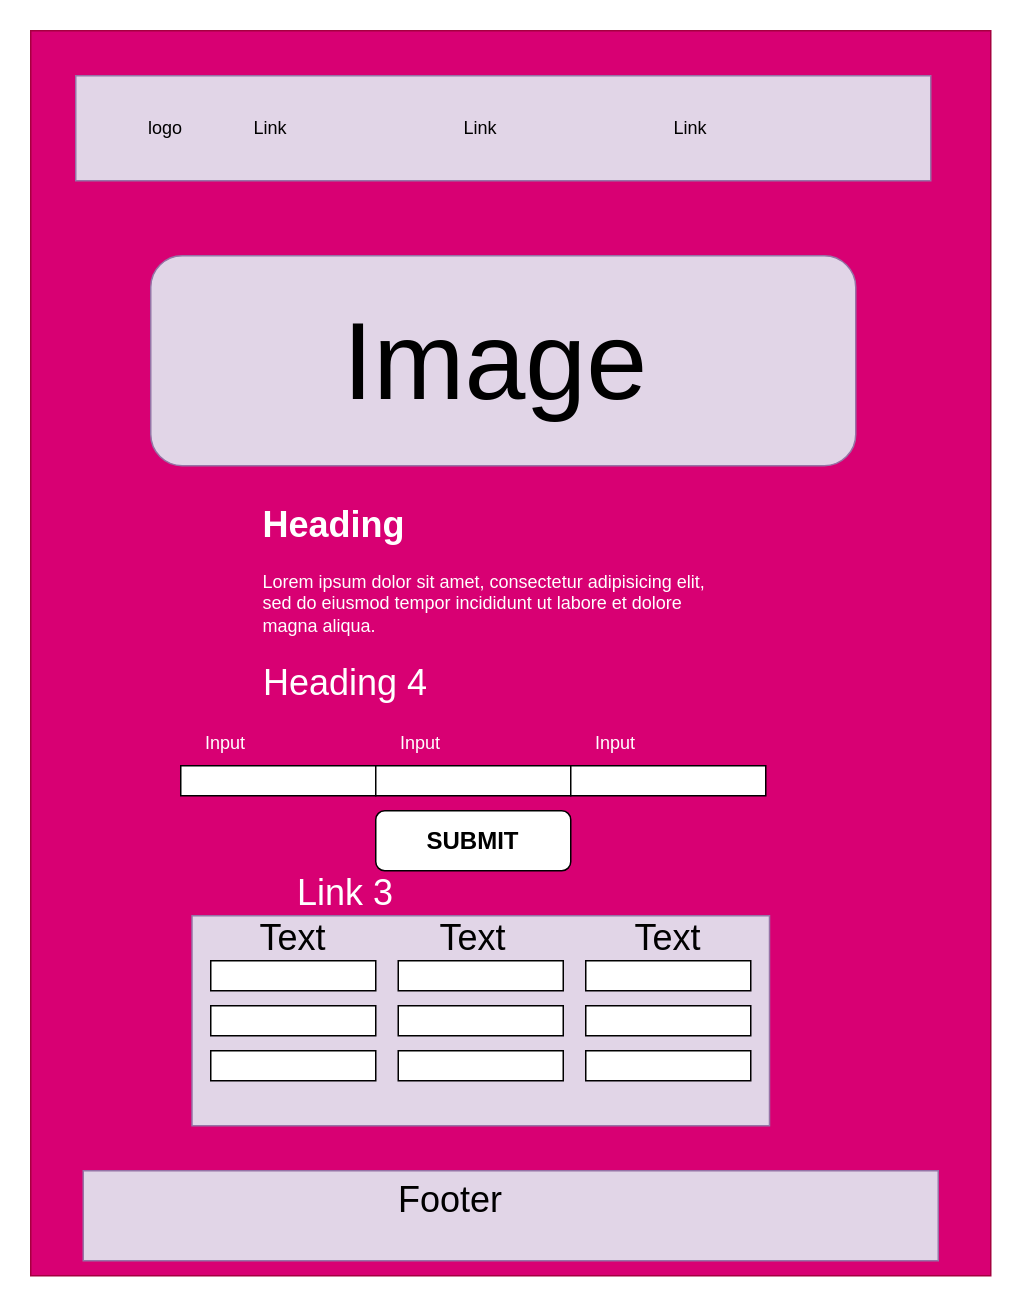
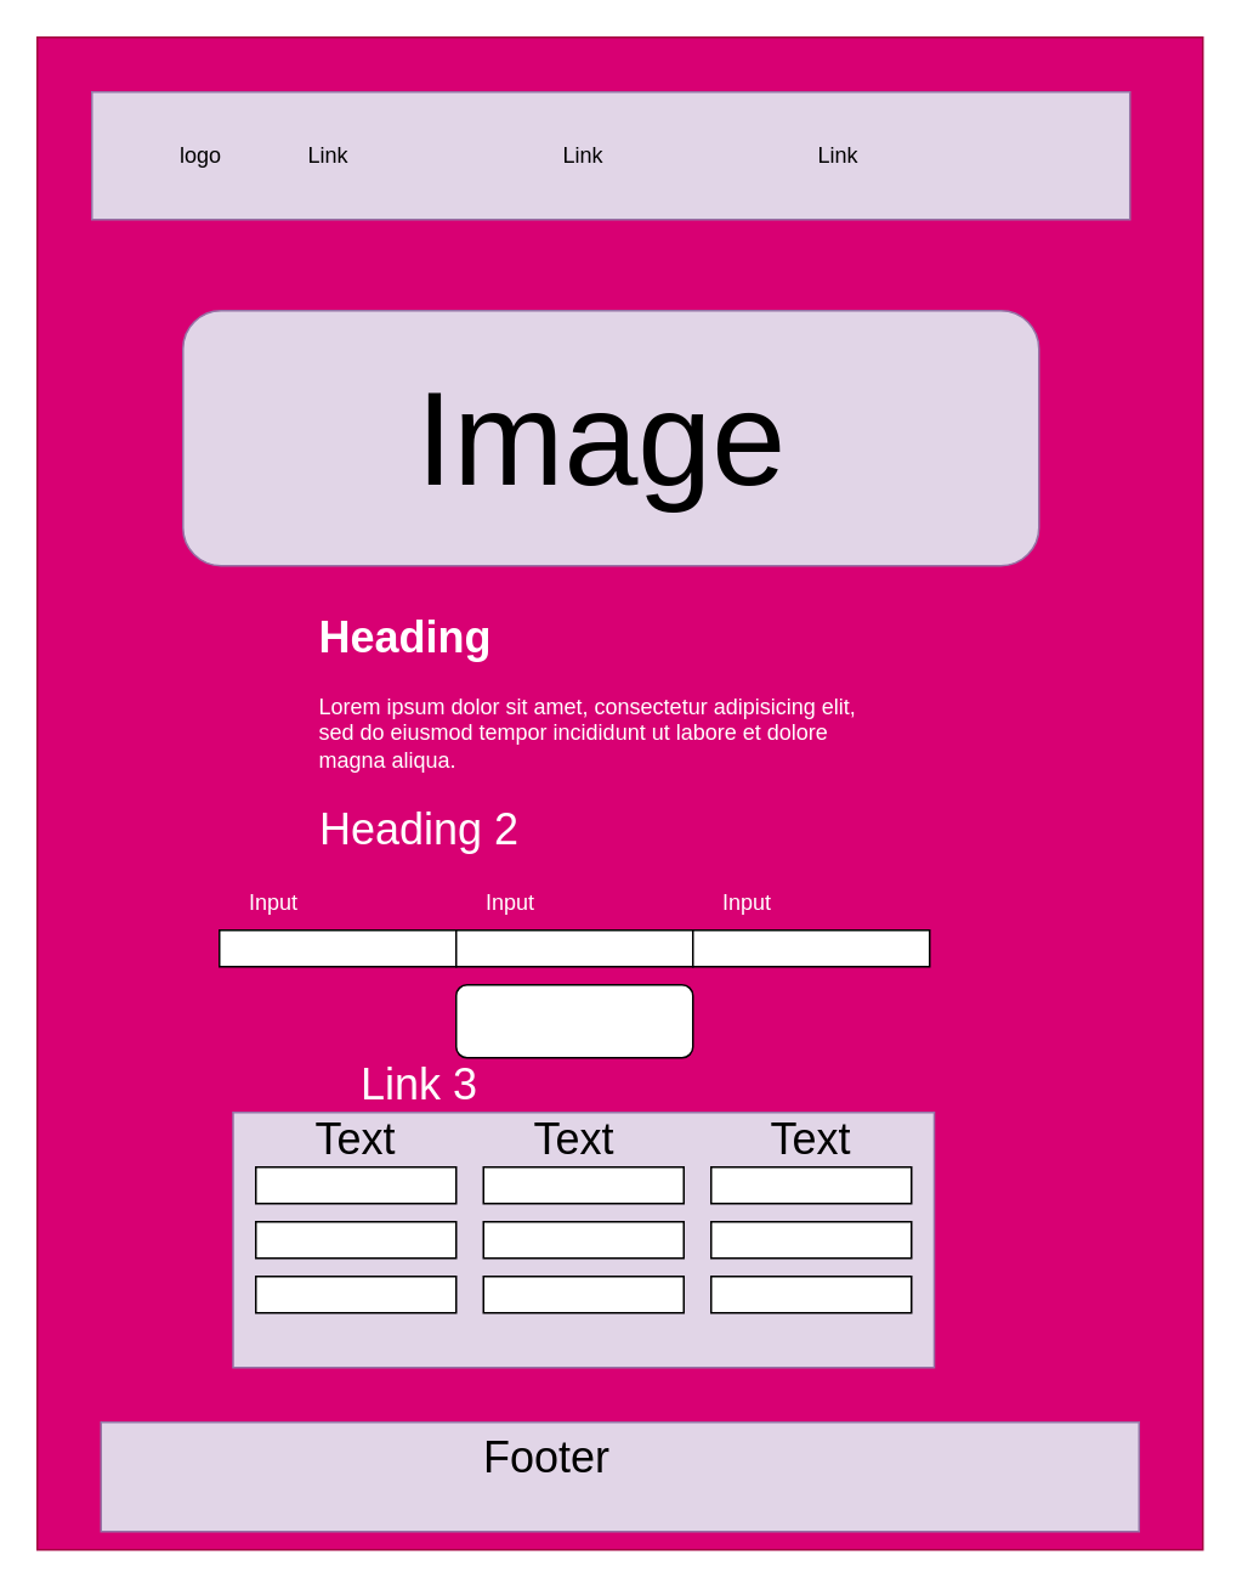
  <mxCell id="0" />
  <mxCell id="1" parent="0" />
  <mxCell id="2" value="" style="rounded=0;whiteSpace=wrap;html=1;fillColor=#d80073;strokeColor=#A50040;fontColor=#ffffff;" vertex="1" parent="1"><mxGeometry x="20" y="20" width="640" height="830" as="geometry" /></mxCell>
  <mxCell id="3" value="" style="rounded=0;whiteSpace=wrap;html=1;fillColor=#e1d5e7;strokeColor=#9673a6;" vertex="1" parent="1"><mxGeometry x="50" y="50" width="570" height="70" as="geometry" /></mxCell>
  <mxCell id="4" value="" style="rounded=1;whiteSpace=wrap;html=1;fillColor=#e1d5e7;strokeColor=#9673a6;" vertex="1" parent="1"><mxGeometry x="100" y="170" width="470" height="140" as="geometry" /></mxCell>
  <mxCell id="5" value="&lt;h1&gt;Heading&lt;/h1&gt;&lt;p&gt;Lorem ipsum dolor sit amet, consectetur adipisicing elit, sed do eiusmod tempor incididunt ut labore et dolore magna aliqua.&lt;/p&gt;" style="text;html=1;strokeColor=none;fillColor=none;spacing=5;spacingTop=-20;whiteSpace=wrap;overflow=hidden;rounded=0;fontColor=#FFFFFF;" vertex="1" parent="1"><mxGeometry x="170" y="330" width="310" height="130" as="geometry" /></mxCell>
  <mxCell id="6" value="Link" style="text;html=1;strokeColor=none;fillColor=none;align=center;verticalAlign=middle;whiteSpace=wrap;rounded=0;" vertex="1" parent="1"><mxGeometry x="150" y="70" width="60" height="30" as="geometry" /></mxCell>
  <mxCell id="7" value="Link" style="text;html=1;strokeColor=none;fillColor=none;align=center;verticalAlign=middle;whiteSpace=wrap;rounded=0;" vertex="1" parent="1"><mxGeometry x="290" y="70" width="60" height="30" as="geometry" /></mxCell>
  <mxCell id="8" value="Link" style="text;html=1;strokeColor=none;fillColor=none;align=center;verticalAlign=middle;whiteSpace=wrap;rounded=0;" vertex="1" parent="1"><mxGeometry x="430" y="70" width="60" height="30" as="geometry" /></mxCell>
  <mxCell id="9" value="&lt;font style=&quot;font-size: 73px;&quot;&gt;Image&lt;/font&gt;" style="text;html=1;strokeColor=none;fillColor=none;align=center;verticalAlign=middle;whiteSpace=wrap;rounded=0;" vertex="1" parent="1"><mxGeometry x="135" y="180" width="390" height="120" as="geometry" /></mxCell>
  <mxCell id="10" value="logo" style="text;html=1;strokeColor=none;fillColor=none;align=center;verticalAlign=middle;whiteSpace=wrap;rounded=0;" vertex="1" parent="1"><mxGeometry x="80" y="70" width="60" height="30" as="geometry" /></mxCell>
  <mxCell id="11" value="" style="rounded=0;whiteSpace=wrap;html=1;" vertex="1" parent="1"><mxGeometry x="120" y="510" width="130" height="20" as="geometry" /></mxCell>
- <mxCell id="12" value="Heading 4" style="text;html=1;strokeColor=none;fillColor=none;align=center;verticalAlign=middle;whiteSpace=wrap;rounded=0;fontSize=24;fontColor=#FFFFFF;" vertex="1" parent="1"><mxGeometry x="165" y="440" width="130" height="30" as="geometry" /></mxCell>
+ <mxCell id="12" value="Heading 2" style="text;html=1;strokeColor=none;fillColor=none;align=center;verticalAlign=middle;whiteSpace=wrap;rounded=0;fontSize=24;fontColor=#FFFFFF;" vertex="1" parent="1"><mxGeometry x="165" y="440" width="130" height="30" as="geometry" /></mxCell>
  <mxCell id="13" value="" style="rounded=0;whiteSpace=wrap;html=1;" vertex="1" parent="1"><mxGeometry x="250" y="510" width="130" height="20" as="geometry" /></mxCell>
  <mxCell id="14" value="" style="rounded=0;whiteSpace=wrap;html=1;" vertex="1" parent="1"><mxGeometry x="380" y="510" width="130" height="20" as="geometry" /></mxCell>
  <mxCell id="15" value="Input" style="text;html=1;strokeColor=none;fillColor=none;align=center;verticalAlign=middle;whiteSpace=wrap;rounded=0;fontColor=#FFFFFF;" vertex="1" parent="1"><mxGeometry x="120" y="480" width="60" height="30" as="geometry" /></mxCell>
  <mxCell id="16" value="Input" style="text;html=1;strokeColor=none;fillColor=none;align=center;verticalAlign=middle;whiteSpace=wrap;rounded=0;fontColor=#FFFFFF;" vertex="1" parent="1"><mxGeometry x="250" y="480" width="60" height="30" as="geometry" /></mxCell>
  <mxCell id="17" value="Input" style="text;html=1;strokeColor=none;fillColor=none;align=center;verticalAlign=middle;whiteSpace=wrap;rounded=0;fontColor=#FFFFFF;" vertex="1" parent="1"><mxGeometry x="380" y="480" width="60" height="30" as="geometry" /></mxCell>
  <mxCell id="18" value="" style="rounded=1;whiteSpace=wrap;html=1;" vertex="1" parent="1"><mxGeometry x="250" y="540" width="130" height="40" as="geometry" /></mxCell>
- <mxCell id="19" value="SUBMIT" style="text;html=1;strokeColor=none;fillColor=none;align=center;verticalAlign=middle;whiteSpace=wrap;rounded=0;fontSize=16;fontStyle=1" vertex="1" parent="1"><mxGeometry x="285" y="545" width="60" height="30" as="geometry" /></mxCell>
  <mxCell id="20" value="" style="rounded=0;whiteSpace=wrap;html=1;fillColor=#e1d5e7;strokeColor=#9673a6;" vertex="1" parent="1"><mxGeometry x="127.5" y="610" width="385" height="140" as="geometry" /></mxCell>
  <mxCell id="21" value="" style="rounded=0;whiteSpace=wrap;html=1;fillColor=#e1d5e7;strokeColor=#9673a6;" vertex="1" parent="1"><mxGeometry x="55" y="780" width="570" height="60" as="geometry" /></mxCell>
  <mxCell id="22" value="&lt;font color=&quot;#000000&quot;&gt;Footer&lt;/font&gt;" style="text;html=1;strokeColor=none;fillColor=none;align=center;verticalAlign=middle;whiteSpace=wrap;rounded=0;fontSize=24;fontColor=#FFFFFF;" vertex="1" parent="1"><mxGeometry x="235" y="785" width="130" height="30" as="geometry" /></mxCell>
  <mxCell id="23" value="" style="rounded=0;whiteSpace=wrap;html=1;" vertex="1" parent="1"><mxGeometry x="140" y="640" width="110" height="20" as="geometry" /></mxCell>
  <mxCell id="24" value="" style="rounded=0;whiteSpace=wrap;html=1;" vertex="1" parent="1"><mxGeometry x="140" y="670" width="110" height="20" as="geometry" /></mxCell>
  <mxCell id="25" value="" style="rounded=0;whiteSpace=wrap;html=1;" vertex="1" parent="1"><mxGeometry x="140" y="700" width="110" height="20" as="geometry" /></mxCell>
  <mxCell id="26" value="" style="rounded=0;whiteSpace=wrap;html=1;" vertex="1" parent="1"><mxGeometry x="265" y="640" width="110" height="20" as="geometry" /></mxCell>
  <mxCell id="27" value="" style="rounded=0;whiteSpace=wrap;html=1;" vertex="1" parent="1"><mxGeometry x="390" y="640" width="110" height="20" as="geometry" /></mxCell>
  <mxCell id="28" value="" style="rounded=0;whiteSpace=wrap;html=1;" vertex="1" parent="1"><mxGeometry x="265" y="670" width="110" height="20" as="geometry" /></mxCell>
  <mxCell id="29" value="" style="rounded=0;whiteSpace=wrap;html=1;" vertex="1" parent="1"><mxGeometry x="265" y="700" width="110" height="20" as="geometry" /></mxCell>
  <mxCell id="30" value="" style="rounded=0;whiteSpace=wrap;html=1;" vertex="1" parent="1"><mxGeometry x="390" y="670" width="110" height="20" as="geometry" /></mxCell>
  <mxCell id="31" value="" style="rounded=0;whiteSpace=wrap;html=1;" vertex="1" parent="1"><mxGeometry x="390" y="700" width="110" height="20" as="geometry" /></mxCell>
  <mxCell id="32" value="&lt;font color=&quot;#000000&quot;&gt;Text&lt;/font&gt;" style="text;html=1;strokeColor=none;fillColor=none;align=center;verticalAlign=middle;whiteSpace=wrap;rounded=0;fontSize=24;fontFamily=Helvetica;fontColor=#FFFFFF;" vertex="1" parent="1"><mxGeometry x="165" y="610" width="60" height="30" as="geometry" /></mxCell>
  <mxCell id="33" value="&lt;font color=&quot;#000000&quot;&gt;Text&lt;/font&gt;" style="text;html=1;strokeColor=none;fillColor=none;align=center;verticalAlign=middle;whiteSpace=wrap;rounded=0;fontSize=24;fontFamily=Helvetica;fontColor=#FFFFFF;" vertex="1" parent="1"><mxGeometry x="285" y="610" width="60" height="30" as="geometry" /></mxCell>
  <mxCell id="34" value="&lt;font color=&quot;#000000&quot;&gt;Text&lt;/font&gt;" style="text;html=1;strokeColor=none;fillColor=none;align=center;verticalAlign=middle;whiteSpace=wrap;rounded=0;fontSize=24;fontFamily=Helvetica;fontColor=#FFFFFF;" vertex="1" parent="1"><mxGeometry x="415" y="610" width="60" height="30" as="geometry" /></mxCell>
  <mxCell id="35" value="Link 3" style="text;html=1;strokeColor=none;fillColor=none;align=center;verticalAlign=middle;whiteSpace=wrap;rounded=0;fontSize=24;fontColor=#FFFFFF;" vertex="1" parent="1"><mxGeometry x="165" y="580" width="130" height="30" as="geometry" /></mxCell>
